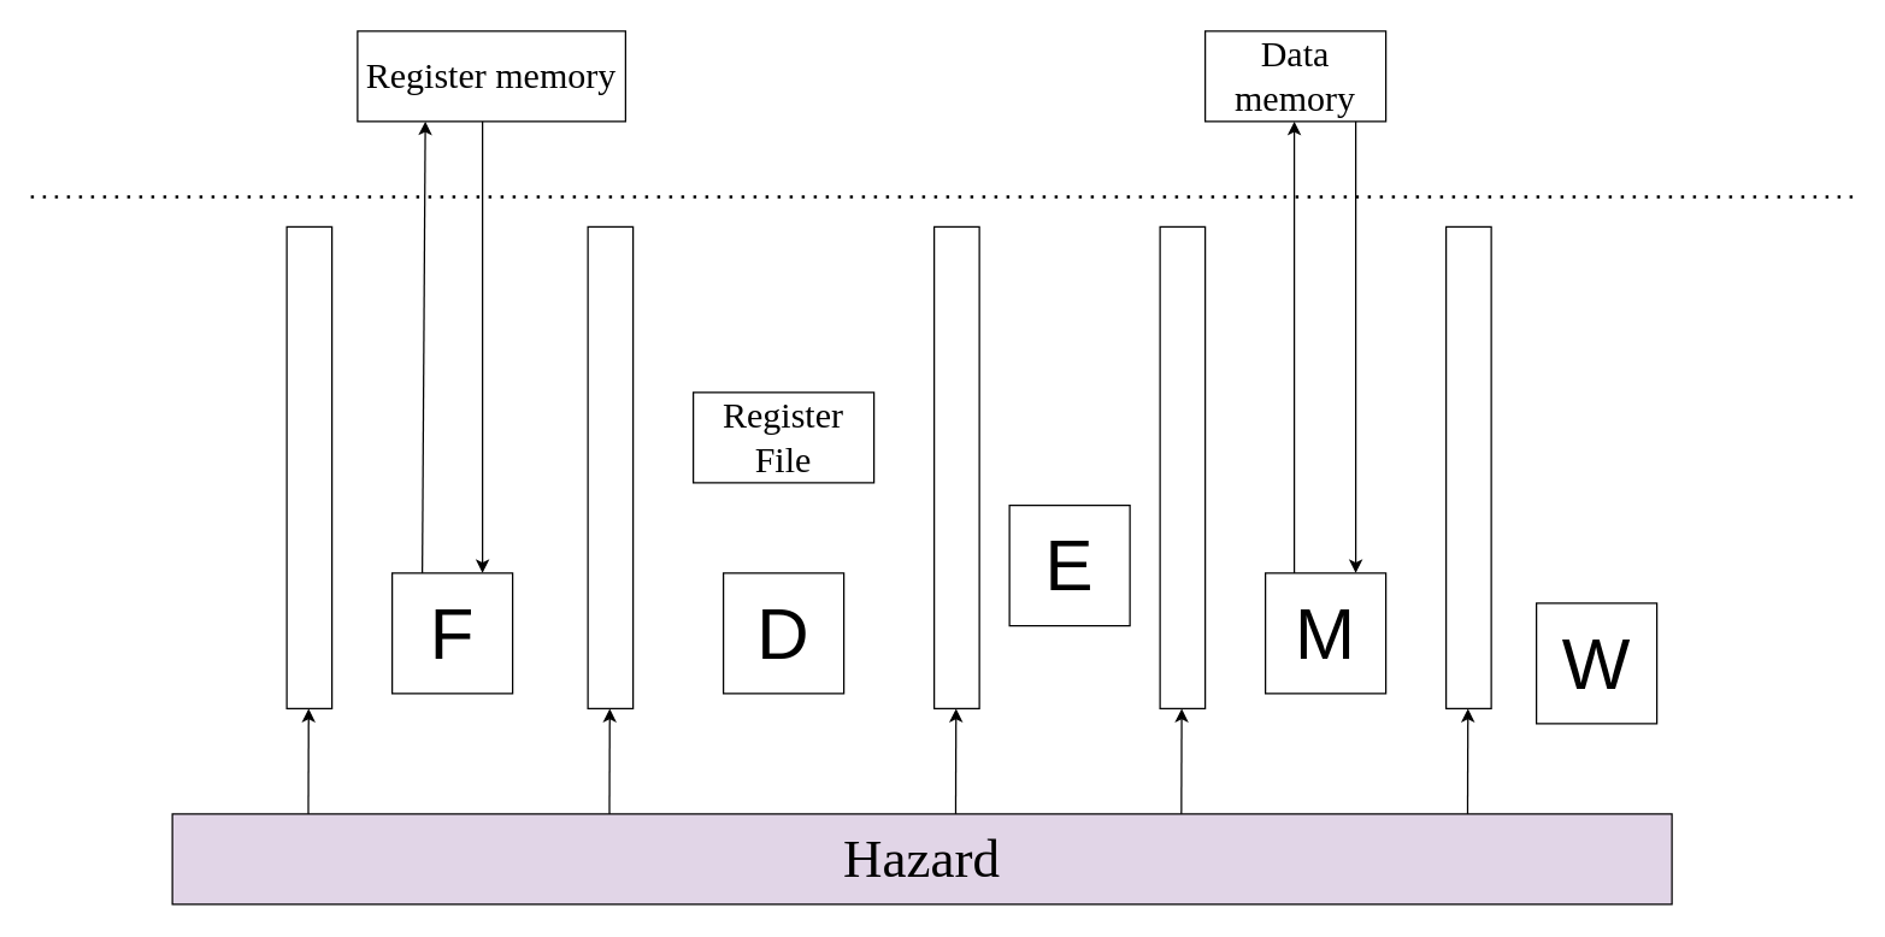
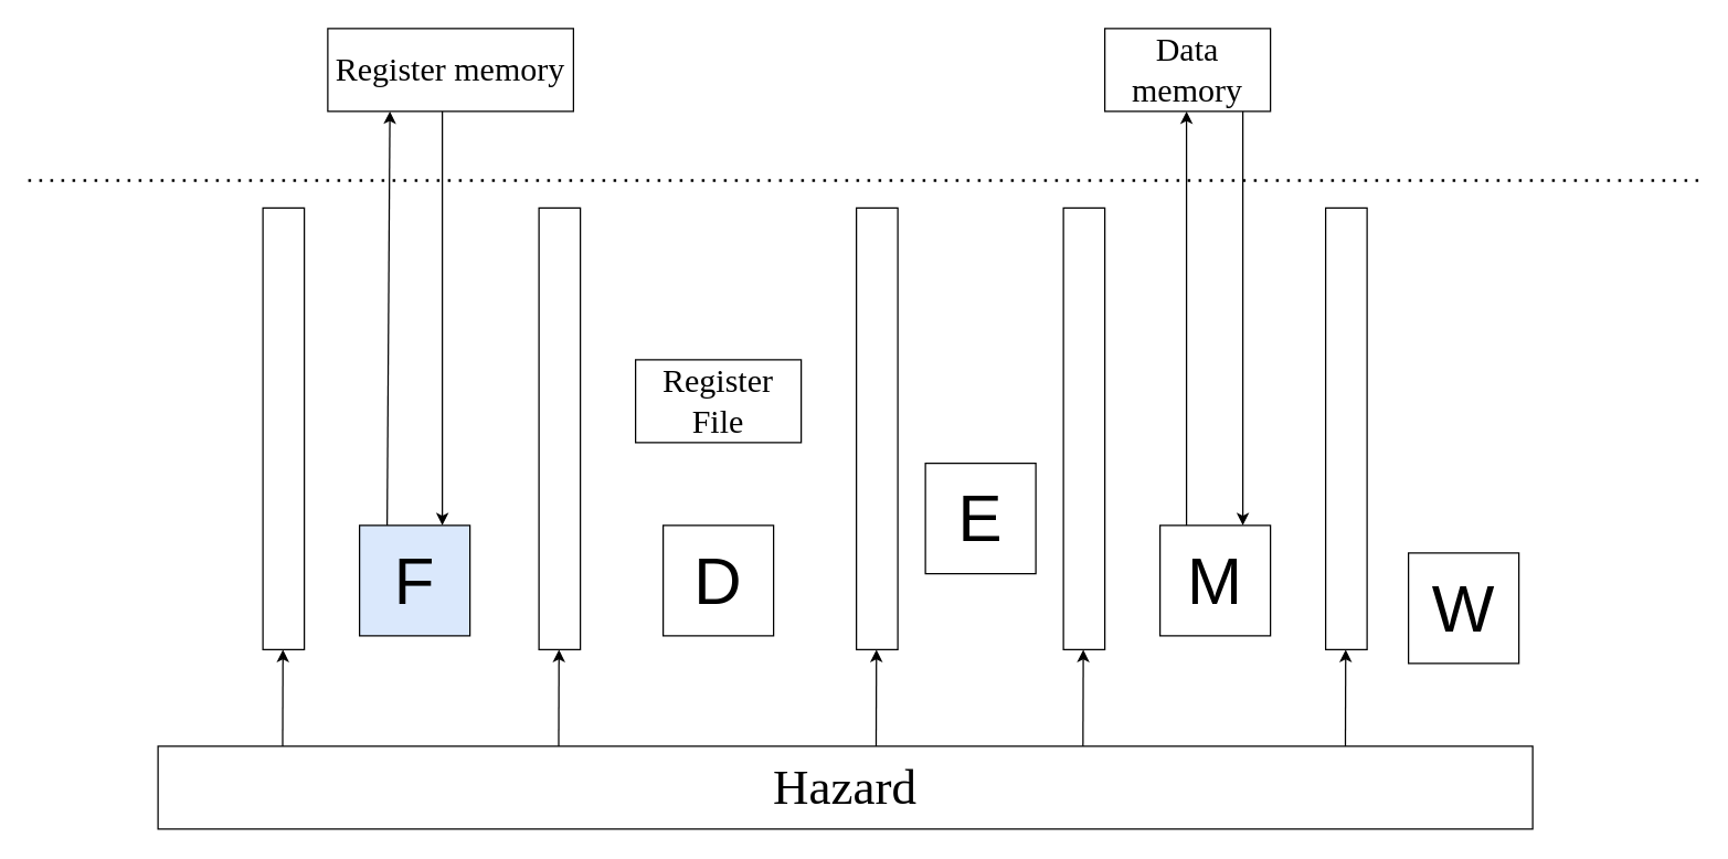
  <mxCell id="0" />
  <mxCell id="1" parent="0" />
  <mxCell id="2" value="" style="rounded=0;whiteSpace=wrap;html=1;" parent="1" vertex="1"><mxGeometry x="190" y="150" width="30" height="320" as="geometry" /></mxCell>
  <mxCell id="3" value="" style="rounded=0;whiteSpace=wrap;html=1;" parent="1" vertex="1"><mxGeometry x="390" y="150" width="30" height="320" as="geometry" /></mxCell>
  <mxCell id="4" value="" style="rounded=0;whiteSpace=wrap;html=1;" parent="1" vertex="1"><mxGeometry x="620" y="150" width="30" height="320" as="geometry" /></mxCell>
  <mxCell id="5" value="" style="rounded=0;whiteSpace=wrap;html=1;" parent="1" vertex="1"><mxGeometry x="770" y="150" width="30" height="320" as="geometry" /></mxCell>
  <mxCell id="6" value="" style="rounded=0;whiteSpace=wrap;html=1;" parent="1" vertex="1"><mxGeometry x="960" y="150" width="30" height="320" as="geometry" /></mxCell>
  <mxCell id="7" value="&lt;font style=&quot;font-size: 24px&quot; face=&quot;Ubuntu Mono&quot;&gt;Register File&lt;/font&gt;" style="rounded=0;whiteSpace=wrap;html=1;" parent="1" vertex="1"><mxGeometry x="460" y="260" width="120" height="60" as="geometry" /></mxCell>
  <mxCell id="8" value="&lt;font style=&quot;font-size: 24px&quot; face=&quot;Ubuntu Mono&quot;&gt;Register memory&lt;/font&gt;" style="rounded=0;whiteSpace=wrap;html=1;" parent="1" vertex="1"><mxGeometry x="237" y="20" width="178" height="60" as="geometry" /></mxCell>
  <mxCell id="9" value="&lt;font style=&quot;font-size: 24px&quot; face=&quot;Ubuntu Mono&quot;&gt;Data memory&lt;/font&gt;" style="rounded=0;whiteSpace=wrap;html=1;" parent="1" vertex="1"><mxGeometry x="800" y="20" width="120" height="60" as="geometry" /></mxCell>
- <mxCell id="10" value="&lt;font style=&quot;font-size: 36px&quot; face=&quot;Ubuntu Mono&quot;&gt;Hazard&lt;/font&gt;" style="rounded=0;whiteSpace=wrap;html=1;fillColor=#e1d5e7;" parent="1" vertex="1"><mxGeometry x="114" y="540" width="996" height="60" as="geometry" /></mxCell>
+ <mxCell id="10" value="&lt;font style=&quot;font-size: 36px&quot; face=&quot;Ubuntu Mono&quot;&gt;Hazard&lt;/font&gt;" style="rounded=0;whiteSpace=wrap;html=1;" parent="1" vertex="1"><mxGeometry x="114" y="540" width="996" height="60" as="geometry" /></mxCell>
  <mxCell id="11" value="" style="endArrow=classic;html=1;" parent="1" target="2" edge="1"><mxGeometry width="50" height="50" relative="1" as="geometry"><mxPoint x="204.29" y="540" as="sourcePoint" /><mxPoint x="204.29" y="430" as="targetPoint" /></mxGeometry></mxCell>
  <mxCell id="12" value="" style="endArrow=classic;html=1;" parent="1" edge="1"><mxGeometry width="50" height="50" relative="1" as="geometry"><mxPoint x="404.29" y="540" as="sourcePoint" /><mxPoint x="404.506" y="470" as="targetPoint" /></mxGeometry></mxCell>
  <mxCell id="13" value="" style="endArrow=classic;html=1;" parent="1" edge="1"><mxGeometry width="50" height="50" relative="1" as="geometry"><mxPoint x="634.29" y="540" as="sourcePoint" /><mxPoint x="634.506" y="470" as="targetPoint" /></mxGeometry></mxCell>
  <mxCell id="14" value="" style="endArrow=classic;html=1;" parent="1" edge="1"><mxGeometry width="50" height="50" relative="1" as="geometry"><mxPoint x="784.17" y="540" as="sourcePoint" /><mxPoint x="784.386" y="470" as="targetPoint" /></mxGeometry></mxCell>
  <mxCell id="15" value="" style="endArrow=classic;html=1;" parent="1" edge="1"><mxGeometry width="50" height="50" relative="1" as="geometry"><mxPoint x="974.29" y="540" as="sourcePoint" /><mxPoint x="974.506" y="470" as="targetPoint" /></mxGeometry></mxCell>
- <mxCell id="16" value="&lt;font style=&quot;font-size: 48px&quot;&gt;F&lt;/font&gt;" style="whiteSpace=wrap;html=1;aspect=fixed;" parent="1" vertex="1"><mxGeometry x="260" y="380" width="80" height="80" as="geometry" /></mxCell>
+ <mxCell id="16" value="&lt;font style=&quot;font-size: 48px&quot;&gt;F&lt;/font&gt;" style="whiteSpace=wrap;html=1;aspect=fixed;fillColor=#dae8fc;" parent="1" vertex="1"><mxGeometry x="260" y="380" width="80" height="80" as="geometry" /></mxCell>
  <mxCell id="17" value="&lt;font style=&quot;font-size: 48px&quot;&gt;D&lt;/font&gt;&lt;span style=&quot;color: rgba(0 , 0 , 0 , 0) ; font-family: monospace ; font-size: 0px&quot;&gt;%3CmxGraphModel%3E%3Croot%3E%3CmxCell%20id%3D%220%22%2F%3E%3CmxCell%20id%3D%221%22%20parent%3D%220%22%2F%3E%3CmxCell%20id%3D%222%22%20value%3D%22%26lt%3Bfont%20style%3D%26quot%3Bfont-size%3A%2048px%26quot%3B%26gt%3BM%26lt%3B%2Ffont%26gt%3B%22%20style%3D%22whiteSpace%3Dwrap%3Bhtml%3D1%3Baspect%3Dfixed%3B%22%20vertex%3D%221%22%20parent%3D%221%22%3E%3CmxGeometry%20x%3D%22720%22%20y%3D%22460%22%20width%3D%2280%22%20height%3D%2280%22%20as%3D%22geometry%22%2F%3E%3C%2FmxCell%3E%3C%2Froot%3E%3C%2FmxGraphModel%3E&lt;/span&gt;" style="whiteSpace=wrap;html=1;aspect=fixed;" parent="1" vertex="1"><mxGeometry x="480" y="380" width="80" height="80" as="geometry" /></mxCell>
  <mxCell id="18" value="&lt;font style=&quot;font-size: 48px&quot;&gt;E&lt;/font&gt;" style="whiteSpace=wrap;html=1;aspect=fixed;" parent="1" vertex="1"><mxGeometry x="670" y="335" width="80" height="80" as="geometry" /></mxCell>
  <mxCell id="19" value="&lt;span style=&quot;font-size: 48px&quot;&gt;M&lt;/span&gt;" style="whiteSpace=wrap;html=1;aspect=fixed;" parent="1" vertex="1"><mxGeometry x="840" y="380" width="80" height="80" as="geometry" /></mxCell>
  <mxCell id="20" value="&lt;font style=&quot;font-size: 48px&quot;&gt;W&lt;/font&gt;" style="whiteSpace=wrap;html=1;aspect=fixed;" parent="1" vertex="1"><mxGeometry x="1020" y="400" width="80" height="80" as="geometry" /></mxCell>
  <mxCell id="21" value="" style="endArrow=none;dashed=1;html=1;dashPattern=1 3;strokeWidth=2;" parent="1" edge="1"><mxGeometry width="50" height="50" relative="1" as="geometry"><mxPoint x="20" y="130" as="sourcePoint" /><mxPoint x="1230" y="130" as="targetPoint" /></mxGeometry></mxCell>
  <mxCell id="22" value="" style="endArrow=classic;html=1;" parent="1" edge="1"><mxGeometry width="50" height="50" relative="1" as="geometry"><mxPoint x="280" y="380" as="sourcePoint" /><mxPoint x="282" y="80" as="targetPoint" /></mxGeometry></mxCell>
  <mxCell id="23" value="" style="endArrow=classic;html=1;entryX=0.25;entryY=1;entryDx=0;entryDy=0;" parent="1" edge="1"><mxGeometry width="50" height="50" relative="1" as="geometry"><mxPoint x="859.17" y="380" as="sourcePoint" /><mxPoint x="859.17" y="80" as="targetPoint" /></mxGeometry></mxCell>
  <mxCell id="24" value="" style="endArrow=classic;html=1;entryX=0.75;entryY=0;entryDx=0;entryDy=0;" parent="1" target="16" edge="1"><mxGeometry width="50" height="50" relative="1" as="geometry"><mxPoint x="320" y="80" as="sourcePoint" /><mxPoint x="320" y="210" as="targetPoint" /></mxGeometry></mxCell>
  <mxCell id="25" value="" style="endArrow=classic;html=1;entryX=0.75;entryY=0;entryDx=0;entryDy=0;" parent="1" edge="1"><mxGeometry width="50" height="50" relative="1" as="geometry"><mxPoint x="900" y="80" as="sourcePoint" /><mxPoint x="900" y="380" as="targetPoint" /></mxGeometry></mxCell>
